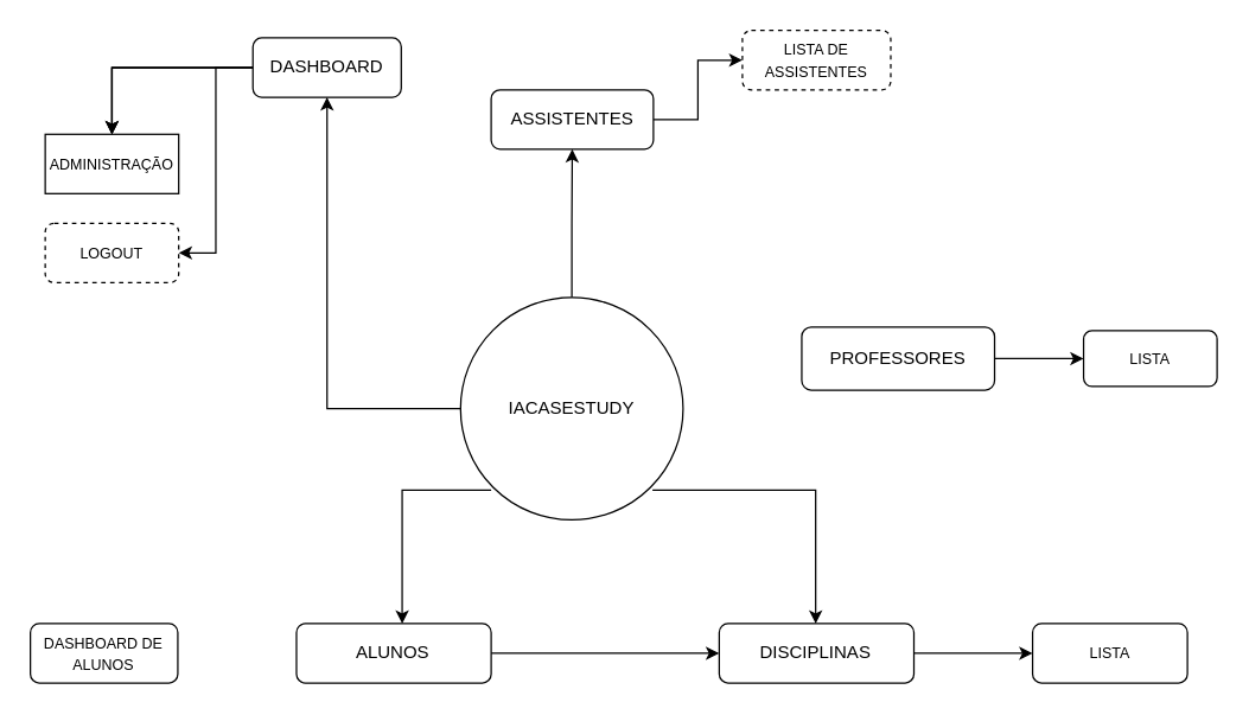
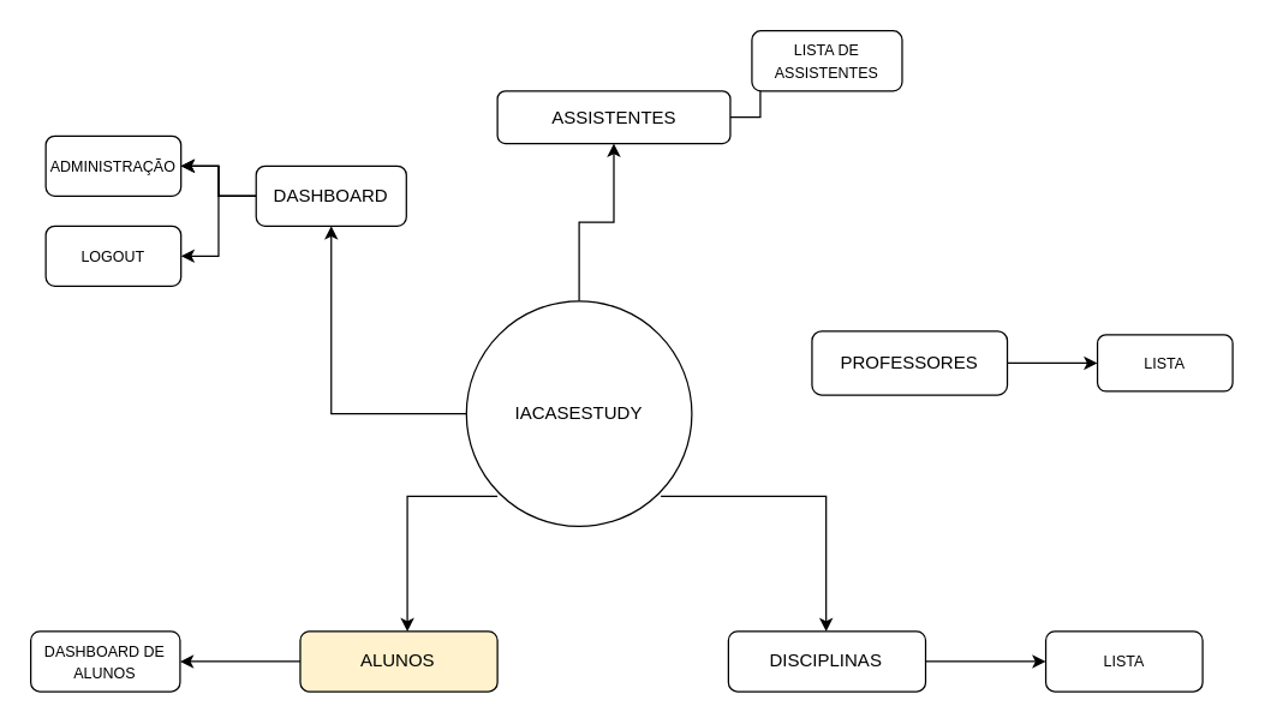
  <mxCell id="0" />
  <mxCell id="1" parent="0" />
  <mxCell id="2" value="" style="edgeStyle=orthogonalEdgeStyle;rounded=0;orthogonalLoop=1;jettySize=auto;html=1;" edge="1" parent="1" source="4" target="10"><mxGeometry relative="1" as="geometry" /></mxCell>
  <mxCell id="3" value="" style="edgeStyle=orthogonalEdgeStyle;rounded=0;orthogonalLoop=1;jettySize=auto;html=1;" edge="1" parent="1" source="4" target="13"><mxGeometry relative="1" as="geometry" /></mxCell>
  <mxCell id="4" value="IACASESTUDY" style="ellipse;whiteSpace=wrap;html=1;" vertex="1" parent="1"><mxGeometry x="310" y="200" width="150" height="150" as="geometry" /></mxCell>
- <mxCell id="5" value="&lt;font style=&quot;font-size: 10px;&quot;&gt;LOGOUT&lt;/font&gt;" style="rounded=1;whiteSpace=wrap;html=1;dashed=1;" vertex="1" parent="1"><mxGeometry x="30" y="150" width="90" height="40" as="geometry" /></mxCell>
+ <mxCell id="5" value="&lt;font style=&quot;font-size: 10px;&quot;&gt;LOGOUT&lt;/font&gt;" style="rounded=1;whiteSpace=wrap;html=1;" vertex="1" parent="1"><mxGeometry x="30" y="150" width="90" height="40" as="geometry" /></mxCell>
  <mxCell id="6" value="" style="edgeStyle=orthogonalEdgeStyle;rounded=0;orthogonalLoop=1;jettySize=auto;html=1;" edge="1" parent="1" source="10" target="11"><mxGeometry relative="1" as="geometry" /></mxCell>
  <mxCell id="7" value="" style="edgeStyle=orthogonalEdgeStyle;rounded=0;orthogonalLoop=1;jettySize=auto;html=1;" edge="1" parent="1" source="10" target="11"><mxGeometry relative="1" as="geometry" /></mxCell>
  <mxCell id="8" value="" style="edgeStyle=orthogonalEdgeStyle;rounded=0;orthogonalLoop=1;jettySize=auto;html=1;" edge="1" parent="1" source="10" target="11"><mxGeometry relative="1" as="geometry" /></mxCell>
  <mxCell id="9" style="edgeStyle=orthogonalEdgeStyle;rounded=0;orthogonalLoop=1;jettySize=auto;html=1;entryX=1;entryY=0.5;entryDx=0;entryDy=0;" edge="1" parent="1" source="10" target="5"><mxGeometry relative="1" as="geometry" /></mxCell>
- <mxCell id="10" value="DASHBOARD" style="rounded=1;whiteSpace=wrap;html=1;" vertex="1" parent="1"><mxGeometry x="170" y="25" width="100" height="40" as="geometry" /></mxCell>
- <mxCell id="11" value="&lt;font style=&quot;font-size: 10px;&quot;&gt;ADMINISTRAÇÃO&lt;/font&gt;" style="whiteSpace=wrap;html=1;rounded=0;" vertex="1" parent="1"><mxGeometry x="30" y="90" width="90" height="40" as="geometry" /></mxCell>
+ <mxCell id="10" value="DASHBOARD" style="rounded=1;whiteSpace=wrap;html=1;" vertex="1" parent="1"><mxGeometry x="170" y="110" width="100" height="40" as="geometry" /></mxCell>
+ <mxCell id="11" value="&lt;font style=&quot;font-size: 10px;&quot;&gt;ADMINISTRAÇÃO&lt;/font&gt;" style="rounded=1;whiteSpace=wrap;html=1;" vertex="1" parent="1"><mxGeometry x="30" y="90" width="90" height="40" as="geometry" /></mxCell>
  <mxCell id="12" value="" style="edgeStyle=orthogonalEdgeStyle;rounded=0;orthogonalLoop=1;jettySize=auto;html=1;" edge="1" parent="1" source="13" target="14"><mxGeometry relative="1" as="geometry" /></mxCell>
- <mxCell id="13" value="ASSISTENTES" style="rounded=1;whiteSpace=wrap;html=1;" vertex="1" parent="1"><mxGeometry x="330.63" y="60" width="109.37" height="40" as="geometry" /></mxCell>
- <mxCell id="14" value="&lt;font style=&quot;font-size: 10px;&quot;&gt;LISTA DE ASSISTENTES&lt;/font&gt;" style="rounded=1;whiteSpace=wrap;html=1;dashed=1;" vertex="1" parent="1"><mxGeometry x="500" y="20" width="100" height="40" as="geometry" /></mxCell>
+ <mxCell id="13" value="ASSISTENTES" style="rounded=1;whiteSpace=wrap;html=1;" vertex="1" parent="1"><mxGeometry x="330.63" y="60" width="155" height="35" as="geometry" /></mxCell>
+ <mxCell id="14" value="&lt;font style=&quot;font-size: 10px;&quot;&gt;LISTA DE ASSISTENTES&lt;/font&gt;" style="rounded=1;whiteSpace=wrap;html=1;" vertex="1" parent="1"><mxGeometry x="500" y="20" width="100" height="40" as="geometry" /></mxCell>
  <mxCell id="15" value="" style="edgeStyle=orthogonalEdgeStyle;rounded=0;orthogonalLoop=1;jettySize=auto;html=1;" edge="1" parent="1" source="16" target="23"><mxGeometry relative="1" as="geometry" /></mxCell>
  <mxCell id="16" value="PROFESSORES" style="rounded=1;whiteSpace=wrap;html=1;" vertex="1" parent="1"><mxGeometry x="540" y="220" width="130" height="42.5" as="geometry" /></mxCell>
- <mxCell id="17" value="" style="edgeStyle=orthogonalEdgeStyle;rounded=0;orthogonalLoop=1;jettySize=auto;html=1;" edge="1" parent="1" source="18" target="22"><mxGeometry relative="1" as="geometry" /></mxCell>
- <mxCell id="18" value="ALUNOS" style="rounded=1;whiteSpace=wrap;html=1;" vertex="1" parent="1"><mxGeometry x="199.38" y="420" width="131.25" height="40" as="geometry" /></mxCell>
+ <mxCell id="17" value="" style="edgeStyle=orthogonalEdgeStyle;rounded=0;orthogonalLoop=1;jettySize=auto;html=1;" edge="1" parent="1" source="18" target="25"><mxGeometry relative="1" as="geometry" /></mxCell>
+ <mxCell id="18" value="ALUNOS" style="rounded=1;whiteSpace=wrap;html=1;fillColor=#fff2cc;" vertex="1" parent="1"><mxGeometry x="199.38" y="420" width="131.25" height="40" as="geometry" /></mxCell>
  <mxCell id="19" value="" style="endArrow=classic;html=1;rounded=0;" edge="1" parent="1"><mxGeometry width="50" height="50" relative="1" as="geometry"><mxPoint x="330.63" y="330" as="sourcePoint" /><mxPoint x="270.63" y="420" as="targetPoint" /><Array as="points"><mxPoint x="270.63" y="330" /></Array></mxGeometry></mxCell>
  <mxCell id="20" value="" style="endArrow=classic;html=1;rounded=0;" edge="1" parent="1"><mxGeometry width="50" height="50" relative="1" as="geometry"><mxPoint x="439.38" y="330" as="sourcePoint" /><mxPoint x="549.38" y="420" as="targetPoint" /><Array as="points"><mxPoint x="529.38" y="330" /><mxPoint x="459.38" y="330" /><mxPoint x="449.38" y="330" /><mxPoint x="549.38" y="330" /></Array></mxGeometry></mxCell>
  <mxCell id="21" value="" style="edgeStyle=orthogonalEdgeStyle;rounded=0;orthogonalLoop=1;jettySize=auto;html=1;" edge="1" parent="1" source="22" target="24"><mxGeometry relative="1" as="geometry" /></mxCell>
  <mxCell id="22" value="DISCIPLINAS" style="rounded=1;whiteSpace=wrap;html=1;" vertex="1" parent="1"><mxGeometry x="484.37" y="420" width="131.25" height="40" as="geometry" /></mxCell>
  <mxCell id="23" value="&lt;font style=&quot;font-size: 10px;&quot;&gt;LISTA&lt;/font&gt;" style="rounded=1;whiteSpace=wrap;html=1;" vertex="1" parent="1"><mxGeometry x="730" y="222.5" width="90" height="37.5" as="geometry" /></mxCell>
  <mxCell id="24" value="&lt;font style=&quot;font-size: 10px;&quot;&gt;LISTA&lt;/font&gt;" style="rounded=1;whiteSpace=wrap;html=1;" vertex="1" parent="1"><mxGeometry x="695.62" y="420" width="104.38" height="40" as="geometry" /></mxCell>
  <mxCell id="25" value="&lt;font style=&quot;font-size: 10px;&quot;&gt;DASHBOARD DE ALUNOS&lt;/font&gt;" style="rounded=1;whiteSpace=wrap;html=1;" vertex="1" parent="1"><mxGeometry x="20" y="420" width="99.38" height="40" as="geometry" /></mxCell>
